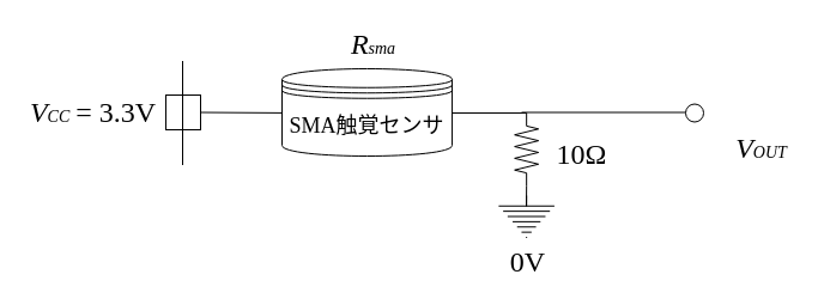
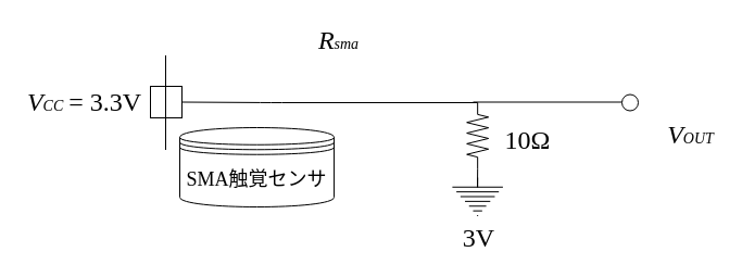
  <mxCell id="0" />
  <mxCell id="1" parent="0" />
  <mxCell id="2" value="" style="whiteSpace=wrap;html=1;aspect=fixed;" parent="1" vertex="1"><mxGeometry x="138" y="79" width="29" height="29" as="geometry" /></mxCell>
  <mxCell id="3" value="" style="pointerEvents=1;verticalLabelPosition=bottom;shadow=0;dashed=0;align=center;html=1;verticalAlign=top;shape=mxgraph.electrical.resistors.resistor_2;rotation=-90;" parent="1" vertex="1"><mxGeometry x="408.5" y="114.5" width="61.33" height="20" as="geometry" /></mxCell>
  <mxCell id="4" value="" style="endArrow=none;html=1;" parent="1" edge="1"><mxGeometry width="50" height="50" relative="1" as="geometry"><mxPoint x="152" y="137.5" as="sourcePoint" /><mxPoint x="152" y="50.5" as="targetPoint" /></mxGeometry></mxCell>
  <mxCell id="5" value="" style="endArrow=none;html=1;entryX=1;entryY=0.5;entryDx=0;entryDy=0;" parent="1" target="2" edge="1"><mxGeometry width="50" height="50" relative="1" as="geometry"><mxPoint x="439" y="94" as="sourcePoint" /><mxPoint x="446" y="209" as="targetPoint" /><Array as="points"><mxPoint x="249" y="94" /></Array></mxGeometry></mxCell>
- <mxCell id="6" value="&lt;font style=&quot;font-size: 18px&quot; face=&quot;Times New Roman&quot;&gt;SMA触覚センサ&lt;/font&gt;" style="shape=datastore;whiteSpace=wrap;html=1;" parent="1" vertex="1"><mxGeometry x="235" y="57" width="142.05" height="73" as="geometry" /></mxCell>
+ <mxCell id="6" value="&lt;font style=&quot;font-size: 18px&quot; face=&quot;Times New Roman&quot;&gt;SMA触覚センサ&lt;/font&gt;" style="shape=datastore;whiteSpace=wrap;html=1;" parent="1" vertex="1"><mxGeometry x="165" y="117" width="142.05" height="73" as="geometry" /></mxCell>
  <mxCell id="7" value="" style="endArrow=none;html=1;" parent="1" edge="1"><mxGeometry width="50" height="50" relative="1" as="geometry"><mxPoint x="435" y="93.5" as="sourcePoint" /><mxPoint x="575" y="93.5" as="targetPoint" /></mxGeometry></mxCell>
  <mxCell id="8" value="&lt;font face=&quot;Times New Roman&quot;&gt;&lt;i&gt;&lt;span style=&quot;font-size: 24px&quot;&gt;V&lt;/span&gt;&lt;font style=&quot;font-size: 14px&quot;&gt;OUT&lt;/font&gt;&lt;/i&gt;&lt;/font&gt;" style="text;html=1;align=center;verticalAlign=middle;resizable=0;points=[];autosize=1;fontSize=20;" parent="1" vertex="1"><mxGeometry x="609" y="107" width="52" height="33" as="geometry" /></mxCell>
  <mxCell id="9" value="" style="verticalLabelPosition=bottom;shadow=0;dashed=0;align=center;html=1;verticalAlign=top;strokeWidth=1;shape=ellipse;perimeter=ellipsePerimeter;" parent="1" vertex="1"><mxGeometry x="572" y="86.5" width="15" height="15" as="geometry" /></mxCell>
  <mxCell id="10" value="&lt;font face=&quot;Times New Roman&quot;&gt;&lt;i&gt;&lt;font&gt;&lt;font style=&quot;font-size: 24px&quot;&gt;V&lt;/font&gt;&lt;font style=&quot;font-size: 14px&quot;&gt;CC&lt;/font&gt;&lt;/font&gt;&lt;/i&gt;&lt;font style=&quot;font-size: 20px&quot;&gt;&amp;nbsp;&lt;/font&gt;&lt;font style=&quot;font-size: 24px&quot;&gt;= 3.3V&lt;/font&gt;&lt;/font&gt;" style="text;html=1;align=center;verticalAlign=middle;resizable=0;points=[];autosize=1;fontSize=20;" parent="1" vertex="1"><mxGeometry x="20" y="77" width="114" height="33" as="geometry" /></mxCell>
  <mxCell id="11" value="&lt;font style=&quot;font-size: 24px&quot; face=&quot;Times New Roman&quot;&gt;10Ω&lt;/font&gt;" style="text;html=1;align=center;verticalAlign=middle;resizable=0;points=[];autosize=1;fontSize=20;" parent="1" vertex="1"><mxGeometry x="459.42" y="114.5" width="52" height="29" as="geometry" /></mxCell>
  <mxCell id="12" value="" style="pointerEvents=1;verticalLabelPosition=bottom;shadow=0;dashed=0;align=center;html=1;verticalAlign=top;shape=mxgraph.electrical.signal_sources.protective_earth;" parent="1" vertex="1"><mxGeometry x="415.91" y="163" width="46.51" height="35" as="geometry" /></mxCell>
  <mxCell id="13" value="" style="endArrow=none;html=1;entryX=0;entryY=0.5;entryDx=0;entryDy=0;entryPerimeter=0;" parent="1" target="3" edge="1"><mxGeometry width="50" height="50" relative="1" as="geometry"><mxPoint x="439" y="172" as="sourcePoint" /><mxPoint x="412" y="328" as="targetPoint" /></mxGeometry></mxCell>
- <mxCell id="14" value="&lt;font style=&quot;font-size: 24px&quot; face=&quot;Times New Roman&quot;&gt;0V&lt;/font&gt;" style="text;html=1;align=center;verticalAlign=middle;resizable=0;points=[];autosize=1;fontSize=20;" parent="1" vertex="1"><mxGeometry x="420.17" y="204" width="39" height="29" as="geometry" /></mxCell>
+ <mxCell id="14" value="&lt;font style=&quot;font-size: 24px&quot; face=&quot;Times New Roman&quot;&gt;3V&lt;/font&gt;" style="text;html=1;align=center;verticalAlign=middle;resizable=0;points=[];autosize=1;fontSize=20;" parent="1" vertex="1"><mxGeometry x="420.17" y="204" width="39" height="29" as="geometry" /></mxCell>
  <mxCell id="15" value="&lt;font face=&quot;Times New Roman&quot;&gt;&lt;i&gt;&lt;span style=&quot;font-size: 24px&quot;&gt;R&lt;/span&gt;&lt;font style=&quot;font-size: 14px&quot;&gt;sma&lt;/font&gt;&lt;/i&gt;&lt;/font&gt;" style="text;html=1;align=center;verticalAlign=middle;resizable=0;points=[];autosize=1;fontSize=20;" vertex="1" parent="1"><mxGeometry x="287.03" y="20" width="47" height="33" as="geometry" /></mxCell>
